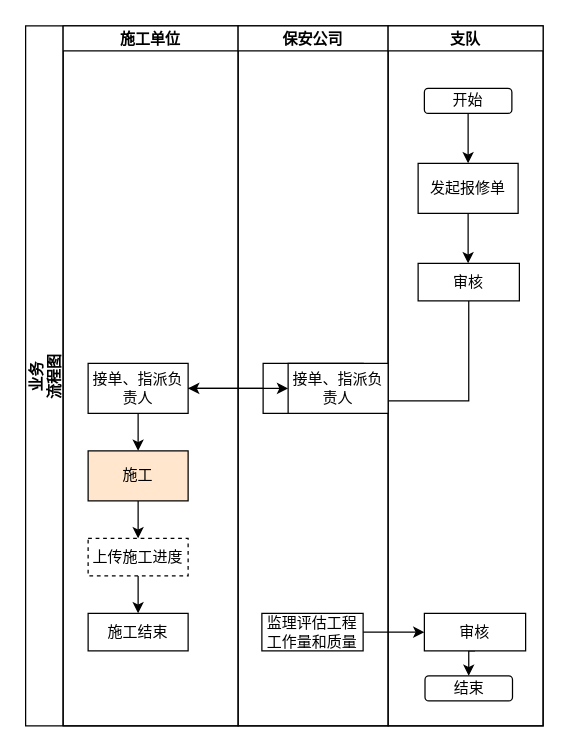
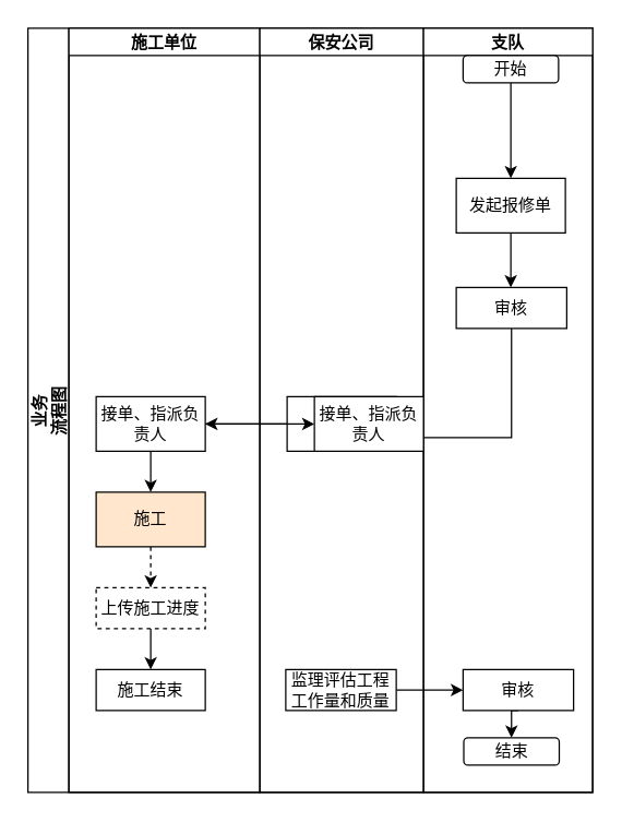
  <mxCell id="0" />
  <mxCell id="1" parent="0" />
  <mxCell id="2" value="业务&#10;流程图" style="swimlane;childLayout=stackLayout;resizeParent=1;resizeParentMax=0;startSize=30;horizontal=0;horizontalStack=1;" parent="1" vertex="1"><mxGeometry x="20" y="20" width="414" height="560" as="geometry"><mxRectangle x="110" y="230" width="40" height="60" as="alternateBounds" /></mxGeometry></mxCell>
  <mxCell id="3" style="edgeStyle=orthogonalEdgeStyle;rounded=0;orthogonalLoop=1;jettySize=auto;html=1;entryX=1;entryY=0.5;entryDx=0;entryDy=0;" parent="2" source="15" target="8" edge="1"><mxGeometry relative="1" as="geometry" /></mxCell>
  <mxCell id="4" style="edgeStyle=orthogonalEdgeStyle;rounded=0;orthogonalLoop=1;jettySize=auto;html=1;exitX=0.5;exitY=1;exitDx=0;exitDy=0;entryX=1;entryY=0.75;entryDx=0;entryDy=0;" parent="2" source="22" target="15" edge="1"><mxGeometry relative="1" as="geometry"><mxPoint x="271" y="385" as="targetPoint" /><Array as="points"><mxPoint x="355" y="300" /></Array></mxGeometry></mxCell>
  <mxCell id="5" style="edgeStyle=orthogonalEdgeStyle;rounded=0;orthogonalLoop=1;jettySize=auto;html=1;entryX=0;entryY=0.5;entryDx=0;entryDy=0;" parent="2" source="16" target="25" edge="1"><mxGeometry relative="1" as="geometry" /></mxCell>
  <mxCell id="6" value="施工单位" style="swimlane;startSize=20;" parent="2" vertex="1"><mxGeometry x="30" width="140" height="560" as="geometry" /></mxCell>
  <mxCell id="7" style="edgeStyle=orthogonalEdgeStyle;rounded=0;orthogonalLoop=1;jettySize=auto;html=1;exitX=0.5;exitY=1;exitDx=0;exitDy=0;entryX=0.5;entryY=0;entryDx=0;entryDy=0;" parent="6" source="8" target="10" edge="1"><mxGeometry relative="1" as="geometry" /></mxCell>
  <mxCell id="8" value="接单、指派负责人" style="rounded=0;whiteSpace=wrap;html=1;" parent="6" vertex="1"><mxGeometry x="20" y="270" width="80" height="40" as="geometry" /></mxCell>
- <mxCell id="9" style="edgeStyle=orthogonalEdgeStyle;rounded=0;orthogonalLoop=1;jettySize=auto;html=1;exitX=0.5;exitY=1;exitDx=0;exitDy=0;entryX=0.5;entryY=0;entryDx=0;entryDy=0;" parent="6" source="10" target="12" edge="1"><mxGeometry relative="1" as="geometry" /></mxCell>
+ <mxCell id="9" style="edgeStyle=orthogonalEdgeStyle;rounded=0;orthogonalLoop=1;jettySize=auto;html=1;exitX=0.5;exitY=1;exitDx=0;exitDy=0;entryX=0.5;entryY=0;entryDx=0;entryDy=0;dashed=1;" parent="6" source="10" target="12" edge="1"><mxGeometry relative="1" as="geometry" /></mxCell>
  <mxCell id="10" value="施工" style="rounded=0;whiteSpace=wrap;html=1;fillColor=#ffe6cc;" parent="6" vertex="1"><mxGeometry x="20" y="340" width="80" height="40" as="geometry" /></mxCell>
  <mxCell id="11" value="" style="edgeStyle=orthogonalEdgeStyle;rounded=0;orthogonalLoop=1;jettySize=auto;html=1;" parent="6" source="12" target="13" edge="1"><mxGeometry relative="1" as="geometry" /></mxCell>
  <mxCell id="12" value="上传施工进度" style="rounded=0;whiteSpace=wrap;html=1;dashed=1;" parent="6" vertex="1"><mxGeometry x="20" y="410" width="80" height="30" as="geometry" /></mxCell>
  <mxCell id="13" value="施工结束" style="rounded=0;whiteSpace=wrap;html=1;" parent="6" vertex="1"><mxGeometry x="20" y="470" width="80" height="30" as="geometry" /></mxCell>
  <mxCell id="14" value="保安公司" style="swimlane;startSize=20;" parent="2" vertex="1"><mxGeometry x="170" width="120" height="560" as="geometry" /></mxCell>
  <mxCell id="15" value="派单" style="rounded=0;whiteSpace=wrap;html=1;" parent="14" vertex="1"><mxGeometry x="20" y="270" width="80" height="40" as="geometry" /></mxCell>
  <mxCell id="16" value="监理评估工程工作量和质量" style="rounded=0;whiteSpace=wrap;html=1;" parent="14" vertex="1"><mxGeometry x="19" y="470" width="81" height="30" as="geometry" /></mxCell>
  <mxCell id="17" value="支队" style="swimlane;startSize=20;" parent="2" vertex="1"><mxGeometry x="290" width="124" height="560" as="geometry" /></mxCell>
  <mxCell id="18" value="发起报修单" style="rounded=0;whiteSpace=wrap;html=1;" parent="17" vertex="1"><mxGeometry x="24" y="110" width="80" height="40" as="geometry" /></mxCell>
- <mxCell id="19" value="开始" style="rounded=1;whiteSpace=wrap;html=1;" parent="17" vertex="1"><mxGeometry x="29" y="50" width="70" height="20" as="geometry" /></mxCell>
+ <mxCell id="19" value="开始" style="rounded=1;whiteSpace=wrap;html=1;" parent="17" vertex="1"><mxGeometry x="29" y="20" width="70" height="20" as="geometry" /></mxCell>
  <mxCell id="20" style="edgeStyle=orthogonalEdgeStyle;rounded=0;orthogonalLoop=1;jettySize=auto;html=1;exitX=0.5;exitY=1;exitDx=0;exitDy=0;entryX=0.5;entryY=0;entryDx=0;entryDy=0;" parent="17" source="19" target="18" edge="1"><mxGeometry relative="1" as="geometry" /></mxCell>
  <mxCell id="21" style="edgeStyle=orthogonalEdgeStyle;rounded=0;orthogonalLoop=1;jettySize=auto;html=1;exitX=0.5;exitY=1;exitDx=0;exitDy=0;entryX=0.5;entryY=0;entryDx=0;entryDy=0;" parent="17" source="18" edge="1"><mxGeometry relative="1" as="geometry"><mxPoint x="64" y="190" as="targetPoint" /></mxGeometry></mxCell>
  <mxCell id="22" value="审核" style="rounded=0;whiteSpace=wrap;html=1;" parent="17" vertex="1"><mxGeometry x="24" y="190" width="81" height="30" as="geometry" /></mxCell>
  <mxCell id="23" value="结束" style="rounded=1;whiteSpace=wrap;html=1;" parent="17" vertex="1"><mxGeometry x="29.5" y="520" width="70" height="20" as="geometry" /></mxCell>
  <mxCell id="24" style="edgeStyle=orthogonalEdgeStyle;rounded=0;orthogonalLoop=1;jettySize=auto;html=1;exitX=0.5;exitY=1;exitDx=0;exitDy=0;entryX=0.5;entryY=0;entryDx=0;entryDy=0;" parent="17" source="25" target="23" edge="1"><mxGeometry relative="1" as="geometry" /></mxCell>
  <mxCell id="25" value="审核" style="rounded=0;whiteSpace=wrap;html=1;" parent="17" vertex="1"><mxGeometry x="29" y="470" width="81" height="30" as="geometry" /></mxCell>
  <mxCell id="26" value="接单、指派负责人" style="rounded=0;whiteSpace=wrap;html=1;" vertex="1" parent="1"><mxGeometry x="230" y="290" width="80" height="40" as="geometry" /></mxCell>
  <mxCell id="27" value="" style="edgeStyle=orthogonalEdgeStyle;rounded=0;orthogonalLoop=1;jettySize=auto;html=1;" edge="1" parent="1" source="8" target="26"><mxGeometry relative="1" as="geometry" /></mxCell>
